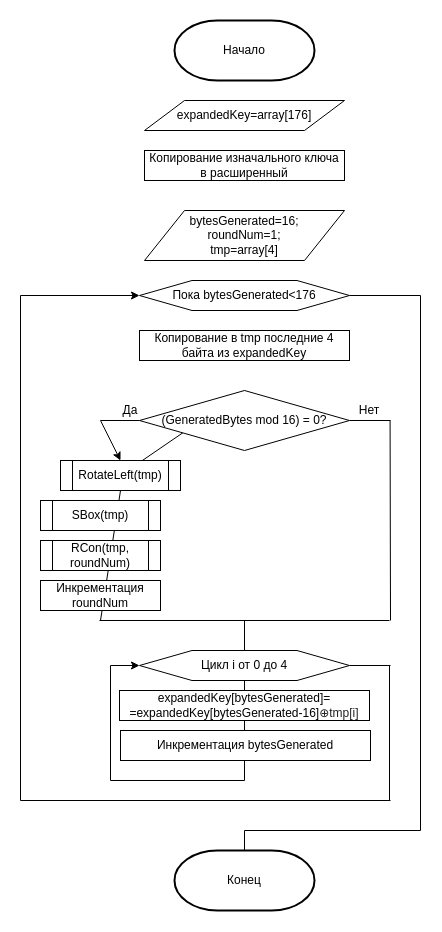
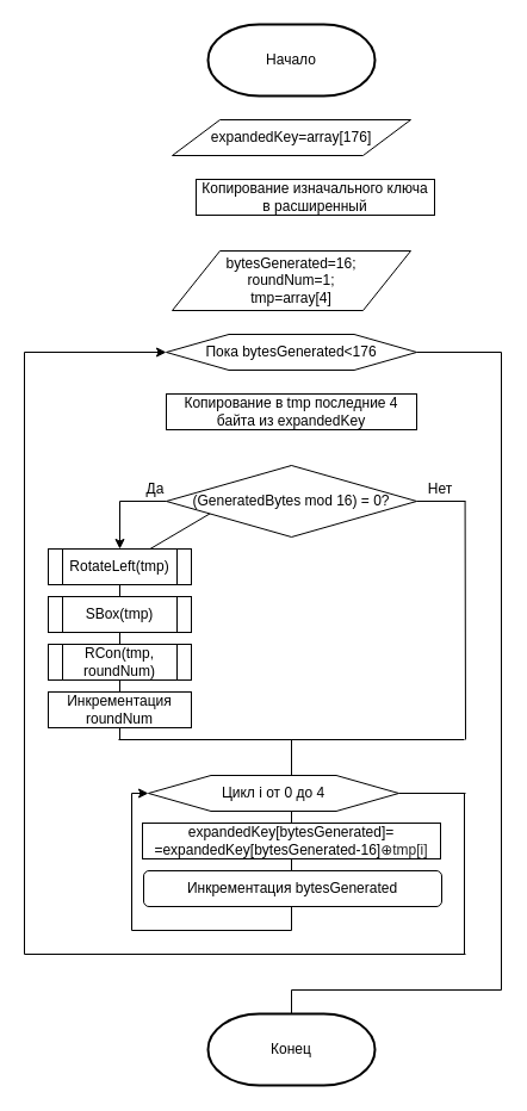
  <mxCell id="0" />
  <mxCell id="1" parent="0" />
  <mxCell id="2" value="" style="endArrow=none;html=1;entryX=0.5;entryY=1;entryDx=0;entryDy=0;" edge="1" parent="1" target="12"><mxGeometry width="50" height="50" relative="1" as="geometry"><mxPoint x="100" y="620" as="sourcePoint" /><mxPoint x="190" y="620" as="targetPoint" /></mxGeometry></mxCell>
  <mxCell id="3" value="Начало" style="strokeWidth=2;html=1;shape=mxgraph.flowchart.terminator;whiteSpace=wrap;" vertex="1" parent="1"><mxGeometry x="174" y="20" width="140" height="60" as="geometry" /></mxCell>
  <mxCell id="4" value="Конец" style="strokeWidth=2;html=1;shape=mxgraph.flowchart.terminator;whiteSpace=wrap;" vertex="1" parent="1"><mxGeometry x="174" y="849.998" width="140" height="60" as="geometry" /></mxCell>
  <mxCell id="5" value="" style="endArrow=none;html=1;exitX=0.5;exitY=0;exitDx=0;exitDy=0;" edge="1" parent="1" source="9" target="12"><mxGeometry width="50" height="50" relative="1" as="geometry"><mxPoint x="244" y="490" as="sourcePoint" /><mxPoint x="220" y="150" as="targetPoint" /></mxGeometry></mxCell>
  <mxCell id="6" value="expandedKey=array[176]" style="shape=parallelogram;perimeter=parallelogramPerimeter;whiteSpace=wrap;html=1;" vertex="1" parent="1"><mxGeometry x="144" y="100" width="200" height="30" as="geometry" /></mxCell>
  <mxCell id="7" value="bytesGenerated=16;&lt;br&gt;roundNum=1;&lt;br&gt;tmp=array[4]" style="shape=parallelogram;perimeter=parallelogramPerimeter;whiteSpace=wrap;html=1;" vertex="1" parent="1"><mxGeometry x="144" y="210" width="200" height="50" as="geometry" /></mxCell>
  <mxCell id="8" value="Пока bytesGenerated&amp;lt;176" style="shape=hexagon;perimeter=hexagonPerimeter2;whiteSpace=wrap;html=1;" vertex="1" parent="1"><mxGeometry x="139" y="280" width="210" height="30" as="geometry" /></mxCell>
  <mxCell id="9" value="(GeneratedBytes mod 16) = 0?" style="rhombus;whiteSpace=wrap;html=1;" vertex="1" parent="1"><mxGeometry x="139" y="390" width="210" height="60" as="geometry" /></mxCell>
  <mxCell id="10" value="" style="endArrow=none;html=1;entryX=0;entryY=0.5;entryDx=0;entryDy=0;" edge="1" parent="1" target="9"><mxGeometry width="50" height="50" relative="1" as="geometry"><mxPoint x="100" y="420" as="sourcePoint" /><mxPoint x="90" y="490" as="targetPoint" /></mxGeometry></mxCell>
  <mxCell id="11" value="Да" style="text;html=1;strokeColor=none;fillColor=none;align=center;verticalAlign=middle;whiteSpace=wrap;rounded=0;" vertex="1" parent="1"><mxGeometry x="110" y="400" width="40" height="20" as="geometry" /></mxCell>
- <mxCell id="12" value="RotateLeft(tmp)" style="shape=process;whiteSpace=wrap;html=1;backgroundOutline=1;" vertex="1" parent="1"><mxGeometry x="60" y="460" width="120" height="30" as="geometry" /></mxCell>
- <mxCell id="13" value="&lt;span&gt;Копирование изначального ключа в расширенный&lt;/span&gt;" style="rounded=0;whiteSpace=wrap;html=1;" vertex="1" parent="1"><mxGeometry x="144" y="150" width="200" height="30" as="geometry" /></mxCell>
+ <mxCell id="12" value="RotateLeft(tmp)" style="shape=process;whiteSpace=wrap;html=1;backgroundOutline=1;" vertex="1" parent="1"><mxGeometry x="40" y="460" width="120" height="30" as="geometry" /></mxCell>
+ <mxCell id="13" value="&lt;span&gt;Копирование изначального ключа в расширенный&lt;/span&gt;" style="rounded=0;whiteSpace=wrap;html=1;" vertex="1" parent="1"><mxGeometry x="164" y="150" width="200" height="30" as="geometry" /></mxCell>
  <mxCell id="14" value="&lt;span&gt;Копирование в tmp последние 4 байта из expandedKey&lt;/span&gt;" style="rounded=0;whiteSpace=wrap;html=1;" vertex="1" parent="1"><mxGeometry x="139" y="330" width="210" height="30" as="geometry" /></mxCell>
  <mxCell id="15" value="SBox(tmp)" style="shape=process;whiteSpace=wrap;html=1;backgroundOutline=1;" vertex="1" parent="1"><mxGeometry x="40" y="500" width="120" height="30" as="geometry" /></mxCell>
  <mxCell id="16" value="RCon(tmp, roundNum)" style="shape=process;whiteSpace=wrap;html=1;backgroundOutline=1;" vertex="1" parent="1"><mxGeometry x="40" y="540" width="120" height="30" as="geometry" /></mxCell>
  <mxCell id="17" value="" style="endArrow=classic;html=1;entryX=0.5;entryY=0;entryDx=0;entryDy=0;" edge="1" parent="1" target="12"><mxGeometry width="50" height="50" relative="1" as="geometry"><mxPoint x="100" y="420" as="sourcePoint" /><mxPoint x="90" y="590" as="targetPoint" /></mxGeometry></mxCell>
  <mxCell id="18" value="" style="endArrow=none;html=1;" edge="1" parent="1"><mxGeometry width="50" height="50" relative="1" as="geometry"><mxPoint x="99" y="620" as="sourcePoint" /><mxPoint x="389" y="620" as="targetPoint" /></mxGeometry></mxCell>
  <mxCell id="19" value="" style="endArrow=none;html=1;entryX=0;entryY=0.5;entryDx=0;entryDy=0;" edge="1" parent="1"><mxGeometry width="50" height="50" relative="1" as="geometry"><mxPoint x="349" y="420" as="sourcePoint" /><mxPoint x="390" y="420" as="targetPoint" /></mxGeometry></mxCell>
  <mxCell id="20" value="Нет" style="text;html=1;strokeColor=none;fillColor=none;align=center;verticalAlign=middle;whiteSpace=wrap;rounded=0;" vertex="1" parent="1"><mxGeometry x="349" y="400" width="40" height="20" as="geometry" /></mxCell>
  <mxCell id="21" value="" style="endArrow=none;html=1;" edge="1" parent="1"><mxGeometry width="50" height="50" relative="1" as="geometry"><mxPoint x="390" y="620" as="sourcePoint" /><mxPoint x="389.58" y="420" as="targetPoint" /></mxGeometry></mxCell>
  <mxCell id="22" value="Инкрементация roundNum" style="rounded=0;whiteSpace=wrap;html=1;" vertex="1" parent="1"><mxGeometry x="40" y="580" width="120" height="30" as="geometry" /></mxCell>
  <mxCell id="23" value="" style="endArrow=none;html=1;" edge="1" parent="1"><mxGeometry width="50" height="50" relative="1" as="geometry"><mxPoint x="244" y="780" as="sourcePoint" /><mxPoint x="244" y="620" as="targetPoint" /></mxGeometry></mxCell>
- <mxCell id="24" value="Цикл i от 0 до 4" style="shape=hexagon;perimeter=hexagonPerimeter2;whiteSpace=wrap;html=1;" vertex="1" parent="1"><mxGeometry x="139" y="650" width="210" height="30" as="geometry" /></mxCell>
+ <mxCell id="24" value="Цикл i от 0 до 4" style="shape=hexagon;perimeter=hexagonPerimeter2;whiteSpace=wrap;html=1;" vertex="1" parent="1"><mxGeometry x="124" y="650" width="210" height="30" as="geometry" /></mxCell>
  <mxCell id="25" value="&lt;span&gt;expandedKey[bytesGenerated]=&lt;br&gt;=expandedKey[bytesGenerated-16]&lt;/span&gt;&lt;span style=&quot;color: rgb(34 , 34 , 34) ; background-color: rgb(255 , 255 , 255)&quot;&gt;&lt;font style=&quot;font-size: 12px&quot;&gt;⊕tmp[i]&lt;/font&gt;&lt;/span&gt;&lt;span style=&quot;color: rgba(0 , 0 , 0 , 0) ; font-family: monospace ; font-size: 0px&quot;&gt;CmxGraphModel%3E%3Croot%3E%3CmxCell%20id%3D%220%22%2F%3E%3CmxCell%20id%3D%221%22%20parent%3D%220%22%2F%3E%3CmxCell%20id%3D%222%22%20value%3D%22%26lt%3Bspan%26gt%3B%D0%9A%D0%BE%D0%BF%D0%B8%D1%80%D0%BE%D0%B2%D0%B0%D0%BD%D0%B8%D0%B5%20%D0%B2%20tmp%20%D0%BF%D0%BE%D1%81%D0%BB%D0%B5%D0%B4%D0%BD%D0%B8%D0%B5%204%20%D0%B1%D0%B0%D0%B9%D1%82%D0%B0%20%D0%B8%D0%B7%20expandedKey%26lt%3B%2Fspan%26gt%3B%22%20style%3D%22rounded%3D0%3BwhiteSpace%3Dwrap%3Bhtml%3D1%3B%22%20vertex%3D%221%22%20parent%3D%221%22%3E%3CmxGeometry%20x%3D%22309%22%20y%3D%22320%22%20width%3D%22210%22%20height%3D%2230%22%20as%3D%22geometry%22%2F%3E%3C%2FmxCell%3E%3C%2Froot%3E%3C%2FmxGraphModel%3E&lt;/span&gt;&lt;span&gt;&lt;br&gt;&lt;/span&gt;" style="rounded=0;whiteSpace=wrap;html=1;" vertex="1" parent="1"><mxGeometry x="119" y="690" width="250" height="30" as="geometry" /></mxCell>
  <mxCell id="26" value="" style="endArrow=none;html=1;" edge="1" parent="1"><mxGeometry width="50" height="50" relative="1" as="geometry"><mxPoint x="110" y="780" as="sourcePoint" /><mxPoint x="244" y="780" as="targetPoint" /></mxGeometry></mxCell>
  <mxCell id="27" value="" style="endArrow=none;html=1;" edge="1" parent="1"><mxGeometry width="50" height="50" relative="1" as="geometry"><mxPoint x="110" y="665" as="sourcePoint" /><mxPoint x="110" y="780" as="targetPoint" /></mxGeometry></mxCell>
  <mxCell id="28" value="" style="endArrow=classic;html=1;entryX=0;entryY=0.5;entryDx=0;entryDy=0;" edge="1" parent="1" target="24"><mxGeometry width="50" height="50" relative="1" as="geometry"><mxPoint x="110" y="665" as="sourcePoint" /><mxPoint x="60" y="690" as="targetPoint" /></mxGeometry></mxCell>
- <mxCell id="29" value="Инкрементация bytesGenerated" style="rounded=0;whiteSpace=wrap;html=1;" vertex="1" parent="1"><mxGeometry x="120" y="730" width="250" height="30" as="geometry" /></mxCell>
+ <mxCell id="29" value="Инкрементация bytesGenerated" style="whiteSpace=wrap;html=1;rounded=1;" vertex="1" parent="1"><mxGeometry x="120" y="730" width="250" height="30" as="geometry" /></mxCell>
  <mxCell id="30" value="" style="endArrow=none;html=1;entryX=1;entryY=0.5;entryDx=0;entryDy=0;" edge="1" parent="1" target="24"><mxGeometry width="50" height="50" relative="1" as="geometry"><mxPoint x="390" y="665" as="sourcePoint" /><mxPoint x="440" y="710" as="targetPoint" /></mxGeometry></mxCell>
  <mxCell id="31" value="" style="endArrow=none;html=1;" edge="1" parent="1"><mxGeometry width="50" height="50" relative="1" as="geometry"><mxPoint x="389" y="800" as="sourcePoint" /><mxPoint x="389" y="665" as="targetPoint" /></mxGeometry></mxCell>
  <mxCell id="32" value="" style="endArrow=none;html=1;" edge="1" parent="1"><mxGeometry width="50" height="50" relative="1" as="geometry"><mxPoint x="20" y="800" as="sourcePoint" /><mxPoint x="390" y="800" as="targetPoint" /></mxGeometry></mxCell>
  <mxCell id="33" value="" style="endArrow=none;html=1;" edge="1" parent="1"><mxGeometry width="50" height="50" relative="1" as="geometry"><mxPoint x="20" y="295" as="sourcePoint" /><mxPoint x="20" y="800" as="targetPoint" /></mxGeometry></mxCell>
  <mxCell id="34" value="" style="endArrow=classic;html=1;entryX=0;entryY=0.5;entryDx=0;entryDy=0;" edge="1" parent="1" target="8"><mxGeometry width="50" height="50" relative="1" as="geometry"><mxPoint x="20" y="295" as="sourcePoint" /><mxPoint x="120" y="290" as="targetPoint" /></mxGeometry></mxCell>
  <mxCell id="35" value="" style="endArrow=none;html=1;entryX=1;entryY=0.5;entryDx=0;entryDy=0;" edge="1" parent="1" target="8"><mxGeometry width="50" height="50" relative="1" as="geometry"><mxPoint x="420" y="295" as="sourcePoint" /><mxPoint x="460" y="290" as="targetPoint" /></mxGeometry></mxCell>
  <mxCell id="36" value="" style="endArrow=none;html=1;" edge="1" parent="1"><mxGeometry width="50" height="50" relative="1" as="geometry"><mxPoint x="420" y="830" as="sourcePoint" /><mxPoint x="420" y="295" as="targetPoint" /></mxGeometry></mxCell>
  <mxCell id="37" value="" style="endArrow=none;html=1;" edge="1" parent="1"><mxGeometry width="50" height="50" relative="1" as="geometry"><mxPoint x="244" y="830" as="sourcePoint" /><mxPoint x="420" y="830" as="targetPoint" /></mxGeometry></mxCell>
  <mxCell id="38" value="" style="endArrow=none;html=1;entryX=0.5;entryY=0;entryDx=0;entryDy=0;entryPerimeter=0;" edge="1" parent="1" target="4"><mxGeometry width="50" height="50" relative="1" as="geometry"><mxPoint x="244" y="830" as="sourcePoint" /><mxPoint x="60" y="860" as="targetPoint" /></mxGeometry></mxCell>
